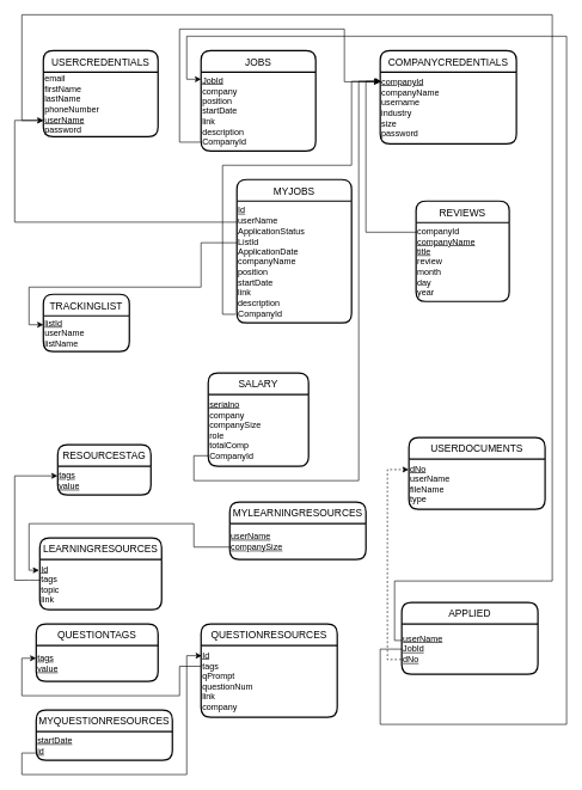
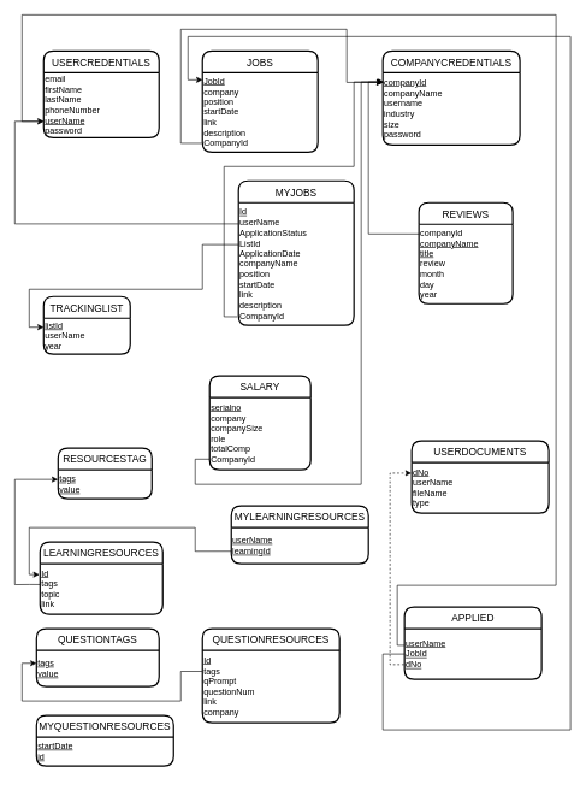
  <mxCell id="0" />
  <mxCell id="1" parent="0" />
  <mxCell id="2" value="USERCREDENTIALS" style="swimlane;childLayout=stackLayout;horizontal=1;startSize=30;horizontalStack=0;rounded=1;fontSize=14;fontStyle=0;strokeWidth=2;resizeParent=0;resizeLast=1;shadow=0;dashed=0;align=center;" vertex="1" parent="1"><mxGeometry x="60" y="70" width="160" height="120" as="geometry"><mxRectangle x="100" y="70" width="170" height="30" as="alternateBounds" /></mxGeometry></mxCell>
  <mxCell id="3" value="&lt;span&gt;email&lt;/span&gt;&lt;br style=&quot;padding: 0px ; margin: 0px&quot;&gt;&lt;span&gt;firstName&lt;/span&gt;&lt;br style=&quot;padding: 0px ; margin: 0px&quot;&gt;&lt;span&gt;lastName&lt;/span&gt;&lt;br style=&quot;padding: 0px ; margin: 0px&quot;&gt;&lt;span&gt;phoneNumber&lt;/span&gt;&lt;br style=&quot;padding: 0px ; margin: 0px&quot;&gt;&lt;span&gt;&lt;u&gt;userName&lt;/u&gt;&lt;/span&gt;&lt;br style=&quot;padding: 0px ; margin: 0px&quot;&gt;&lt;span&gt;password&lt;/span&gt;" style="text;html=1;strokeColor=none;fillColor=none;align=left;verticalAlign=middle;whiteSpace=wrap;rounded=0;" vertex="1" parent="2"><mxGeometry y="30" width="160" height="90" as="geometry" /></mxCell>
  <mxCell id="4" value="COMPANYCREDENTIALS" style="swimlane;childLayout=stackLayout;horizontal=1;startSize=30;horizontalStack=0;rounded=1;fontSize=14;fontStyle=0;strokeWidth=2;resizeParent=0;resizeLast=1;shadow=0;dashed=0;align=center;" vertex="1" parent="1"><mxGeometry x="530" y="70" width="190" height="130" as="geometry" /></mxCell>
  <mxCell id="5" value="&lt;div&gt;&lt;span&gt;&lt;u&gt;companyId&lt;/u&gt;&lt;/span&gt;&lt;/div&gt;&lt;div&gt;&lt;span&gt;companyName&lt;/span&gt;&lt;/div&gt;&lt;div&gt;&lt;span&gt;username&lt;/span&gt;&lt;/div&gt;&lt;div&gt;&lt;span&gt;industry&lt;/span&gt;&lt;/div&gt;&lt;div&gt;&lt;span&gt;size&lt;/span&gt;&lt;/div&gt;&lt;div&gt;&lt;span&gt;password&lt;/span&gt;&lt;/div&gt;" style="text;html=1;strokeColor=none;fillColor=none;align=left;verticalAlign=middle;whiteSpace=wrap;rounded=0;" vertex="1" parent="4"><mxGeometry y="30" width="190" height="100" as="geometry" /></mxCell>
  <mxCell id="6" value="TRACKINGLIST" style="swimlane;childLayout=stackLayout;horizontal=1;startSize=30;horizontalStack=0;rounded=1;fontSize=14;fontStyle=0;strokeWidth=2;resizeParent=0;resizeLast=1;shadow=0;dashed=0;align=center;" vertex="1" parent="1"><mxGeometry x="60" y="410" width="120" height="80" as="geometry" /></mxCell>
- <mxCell id="7" value="&lt;div&gt;&lt;u&gt;listId&lt;/u&gt;&lt;/div&gt;&lt;div&gt;userName&lt;/div&gt;&lt;div&gt;listName&lt;/div&gt;" style="text;html=1;strokeColor=none;fillColor=none;align=left;verticalAlign=middle;whiteSpace=wrap;rounded=0;" vertex="1" parent="6"><mxGeometry y="30" width="120" height="50" as="geometry" /></mxCell>
+ <mxCell id="7" value="&lt;div&gt;&lt;u&gt;listId&lt;/u&gt;&lt;/div&gt;&lt;div&gt;userName&lt;/div&gt;&lt;div&gt;year&lt;/div&gt;" style="text;html=1;strokeColor=none;fillColor=none;align=left;verticalAlign=middle;whiteSpace=wrap;rounded=0;" vertex="1" parent="6"><mxGeometry y="30" width="120" height="50" as="geometry" /></mxCell>
  <mxCell id="8" value="JOBS" style="swimlane;childLayout=stackLayout;horizontal=1;startSize=30;horizontalStack=0;rounded=1;fontSize=14;fontStyle=0;strokeWidth=2;resizeParent=0;resizeLast=1;shadow=0;dashed=0;align=center;" vertex="1" parent="1"><mxGeometry x="280" y="70" width="160" height="140" as="geometry"><mxRectangle x="100" y="70" width="170" height="30" as="alternateBounds" /></mxGeometry></mxCell>
  <mxCell id="9" value="&lt;u&gt;JobId&lt;/u&gt;&lt;br&gt;company&lt;br&gt;position&lt;br&gt;startDate&lt;br&gt;link&lt;br&gt;description&lt;br&gt;CompanyId" style="text;html=1;strokeColor=none;fillColor=none;align=left;verticalAlign=middle;whiteSpace=wrap;rounded=0;" vertex="1" parent="8"><mxGeometry y="30" width="160" height="110" as="geometry" /></mxCell>
  <mxCell id="10" style="edgeStyle=orthogonalEdgeStyle;rounded=0;orthogonalLoop=1;jettySize=auto;html=1;exitX=-0.005;exitY=0.889;exitDx=0;exitDy=0;entryX=0;entryY=0.135;entryDx=0;entryDy=0;entryPerimeter=0;elbow=vertical;exitPerimeter=0;" edge="1" parent="1" source="9" target="5"><mxGeometry relative="1" as="geometry"><Array as="points"><mxPoint x="250" y="198" /><mxPoint x="250" y="40" /><mxPoint x="480" y="40" /><mxPoint x="480" y="114" /></Array></mxGeometry></mxCell>
  <mxCell id="11" value="MYJOBS" style="swimlane;childLayout=stackLayout;horizontal=1;startSize=30;horizontalStack=0;rounded=1;fontSize=14;fontStyle=0;strokeWidth=2;resizeParent=0;resizeLast=1;shadow=0;dashed=0;align=center;" vertex="1" parent="1"><mxGeometry x="330" y="250" width="160" height="200" as="geometry"><mxRectangle x="100" y="70" width="170" height="30" as="alternateBounds" /></mxGeometry></mxCell>
  <mxCell id="12" value="&lt;u&gt;Id&lt;/u&gt;&lt;br&gt;userName&lt;br&gt;ApplicationStatus&lt;br&gt;ListId&lt;br&gt;ApplicationDate&lt;br&gt;companyName&lt;br&gt;position&lt;br&gt;startDate&lt;br&gt;link&lt;br&gt;description&lt;br&gt;CompanyId" style="text;html=1;strokeColor=none;fillColor=none;align=left;verticalAlign=middle;whiteSpace=wrap;rounded=0;" vertex="1" parent="11"><mxGeometry y="30" width="160" height="170" as="geometry" /></mxCell>
  <mxCell id="13" style="edgeStyle=orthogonalEdgeStyle;rounded=0;orthogonalLoop=1;jettySize=auto;html=1;entryX=0;entryY=0.25;entryDx=0;entryDy=0;elbow=vertical;exitX=-0.001;exitY=0.342;exitDx=0;exitDy=0;exitPerimeter=0;" edge="1" parent="1" source="12" target="7"><mxGeometry relative="1" as="geometry"><Array as="points"><mxPoint x="280" y="338" /><mxPoint x="280" y="400" /><mxPoint x="40" y="400" /><mxPoint x="40" y="452" /></Array></mxGeometry></mxCell>
  <mxCell id="14" style="edgeStyle=orthogonalEdgeStyle;rounded=0;orthogonalLoop=1;jettySize=auto;html=1;elbow=vertical;exitX=-0.01;exitY=0.929;exitDx=0;exitDy=0;exitPerimeter=0;" edge="1" parent="1" source="12"><mxGeometry relative="1" as="geometry"><mxPoint x="530" y="113" as="targetPoint" /><Array as="points"><mxPoint x="310" y="438" /><mxPoint x="310" y="230" /><mxPoint x="490" y="230" /><mxPoint x="490" y="113" /></Array></mxGeometry></mxCell>
  <mxCell id="15" style="edgeStyle=orthogonalEdgeStyle;rounded=0;orthogonalLoop=1;jettySize=auto;html=1;elbow=vertical;exitX=-0.003;exitY=0.173;exitDx=0;exitDy=0;exitPerimeter=0;entryX=0;entryY=0.75;entryDx=0;entryDy=0;" edge="1" parent="1" source="12" target="3"><mxGeometry relative="1" as="geometry"><mxPoint x="40" y="170" as="targetPoint" /><mxPoint x="330" y="300" as="sourcePoint" /><Array as="points"><mxPoint x="20" y="309" /><mxPoint x="20" y="167" /></Array></mxGeometry></mxCell>
  <mxCell id="16" value="SALARY" style="swimlane;childLayout=stackLayout;horizontal=1;startSize=30;horizontalStack=0;rounded=1;fontSize=14;fontStyle=0;strokeWidth=2;resizeParent=0;resizeLast=1;shadow=0;dashed=0;align=center;" vertex="1" parent="1"><mxGeometry x="290" y="520" width="140" height="130" as="geometry" /></mxCell>
  <mxCell id="17" value="&lt;div&gt;&lt;u&gt;serialno&lt;/u&gt;&lt;/div&gt;&lt;div&gt;company&lt;/div&gt;&lt;div&gt;companySize&lt;/div&gt;&lt;div&gt;role&lt;/div&gt;&lt;div&gt;totalComp&lt;/div&gt;&lt;div&gt;CompanyId&lt;/div&gt;" style="text;html=1;strokeColor=none;fillColor=none;align=left;verticalAlign=middle;whiteSpace=wrap;rounded=0;" vertex="1" parent="16"><mxGeometry y="30" width="140" height="100" as="geometry" /></mxCell>
  <mxCell id="18" style="edgeStyle=orthogonalEdgeStyle;rounded=0;orthogonalLoop=1;jettySize=auto;html=1;exitX=-0.001;exitY=0.852;exitDx=0;exitDy=0;elbow=vertical;entryX=-0.001;entryY=0.13;entryDx=0;entryDy=0;entryPerimeter=0;exitPerimeter=0;" edge="1" parent="1" source="17" target="5"><mxGeometry relative="1" as="geometry"><mxPoint x="610" y="670" as="targetPoint" /><Array as="points"><mxPoint x="270" y="635" /><mxPoint x="270" y="670" /><mxPoint x="500" y="670" /><mxPoint x="500" y="113" /></Array></mxGeometry></mxCell>
  <mxCell id="19" style="edgeStyle=orthogonalEdgeStyle;rounded=0;orthogonalLoop=1;jettySize=auto;html=1;elbow=vertical;exitX=0.003;exitY=0.122;exitDx=0;exitDy=0;exitPerimeter=0;entryX=0.008;entryY=0.135;entryDx=0;entryDy=0;entryPerimeter=0;" edge="1" parent="1" source="21" target="5"><mxGeometry relative="1" as="geometry"><mxPoint x="528" y="113" as="targetPoint" /><Array as="points"><mxPoint x="510" y="323" /><mxPoint x="510" y="113" /><mxPoint x="528" y="113" /></Array></mxGeometry></mxCell>
  <mxCell id="20" value="REVIEWS" style="swimlane;childLayout=stackLayout;horizontal=1;startSize=30;horizontalStack=0;rounded=1;fontSize=14;fontStyle=0;strokeWidth=2;resizeParent=0;resizeLast=1;shadow=0;dashed=0;align=center;" vertex="1" parent="1"><mxGeometry x="580" y="280" width="130" height="140" as="geometry" /></mxCell>
  <mxCell id="21" value="companyId&lt;br&gt;&lt;u&gt;companyName&lt;/u&gt;&lt;br&gt;&lt;u&gt;title&lt;/u&gt;&lt;br&gt;review&lt;br&gt;month&lt;br&gt;day&lt;br&gt;year" style="text;html=1;strokeColor=none;fillColor=none;align=left;verticalAlign=middle;whiteSpace=wrap;rounded=0;" vertex="1" parent="20"><mxGeometry y="30" width="130" height="110" as="geometry" /></mxCell>
  <mxCell id="22" value="RESOURCESTAG" style="swimlane;childLayout=stackLayout;horizontal=1;startSize=30;horizontalStack=0;rounded=1;fontSize=14;fontStyle=0;strokeWidth=2;resizeParent=0;resizeLast=1;shadow=0;dashed=0;align=center;" vertex="1" parent="1"><mxGeometry x="80.04" y="620" width="130" height="70" as="geometry" /></mxCell>
  <mxCell id="23" value="&lt;u&gt;tags&lt;br&gt;value&lt;/u&gt;" style="text;html=1;strokeColor=none;fillColor=none;align=left;verticalAlign=middle;whiteSpace=wrap;rounded=0;" vertex="1" parent="22"><mxGeometry y="30" width="130" height="40" as="geometry" /></mxCell>
  <mxCell id="24" value="LEARNINGRESOURCES" style="swimlane;childLayout=stackLayout;horizontal=1;startSize=30;horizontalStack=0;rounded=1;fontSize=14;fontStyle=0;strokeWidth=2;resizeParent=0;resizeLast=1;shadow=0;dashed=0;align=center;" vertex="1" parent="1"><mxGeometry x="55" y="750" width="170" height="100" as="geometry" /></mxCell>
  <mxCell id="25" value="&lt;u&gt;Id&lt;/u&gt;&lt;br&gt;tags&lt;br&gt;topic&lt;br&gt;link" style="text;html=1;strokeColor=none;fillColor=none;align=left;verticalAlign=middle;whiteSpace=wrap;rounded=0;" vertex="1" parent="24"><mxGeometry y="30" width="170" height="70" as="geometry" /></mxCell>
  <mxCell id="26" style="edgeStyle=orthogonalEdgeStyle;rounded=0;orthogonalLoop=1;jettySize=auto;html=1;exitX=-0.002;exitY=0.412;exitDx=0;exitDy=0;entryX=-0.002;entryY=0.333;entryDx=0;entryDy=0;elbow=vertical;entryPerimeter=0;exitPerimeter=0;" edge="1" parent="1" source="25" target="23"><mxGeometry relative="1" as="geometry"><Array as="points"><mxPoint x="40" y="809" /><mxPoint x="20" y="809" /><mxPoint x="20" y="663" /></Array></mxGeometry></mxCell>
  <mxCell id="27" value="MYLEARNINGRESOURCES" style="swimlane;childLayout=stackLayout;horizontal=1;startSize=30;horizontalStack=0;rounded=1;fontSize=14;fontStyle=0;strokeWidth=2;resizeParent=0;resizeLast=1;shadow=0;dashed=0;align=center;" vertex="1" parent="1"><mxGeometry x="320.04" y="700" width="190" height="80" as="geometry" /></mxCell>
- <mxCell id="28" value="&lt;u&gt;userName&lt;br&gt;companySize&lt;/u&gt;" style="text;html=1;strokeColor=none;fillColor=none;align=left;verticalAlign=middle;whiteSpace=wrap;rounded=0;" vertex="1" parent="27"><mxGeometry y="30" width="190" height="50" as="geometry" /></mxCell>
+ <mxCell id="28" value="&lt;u&gt;userName&lt;br&gt;learningId&lt;/u&gt;" style="text;html=1;strokeColor=none;fillColor=none;align=left;verticalAlign=middle;whiteSpace=wrap;rounded=0;" vertex="1" parent="27"><mxGeometry y="30" width="190" height="50" as="geometry" /></mxCell>
  <mxCell id="29" style="edgeStyle=orthogonalEdgeStyle;rounded=0;orthogonalLoop=1;jettySize=auto;html=1;exitX=-0.001;exitY=0.653;exitDx=0;exitDy=0;elbow=vertical;exitPerimeter=0;" edge="1" parent="1" source="28"><mxGeometry relative="1" as="geometry"><mxPoint x="54" y="795" as="targetPoint" /><Array as="points"><mxPoint x="270" y="763" /><mxPoint x="270" y="730" /><mxPoint x="40" y="730" /><mxPoint x="40" y="795" /><mxPoint x="54" y="795" /></Array></mxGeometry></mxCell>
  <mxCell id="30" value="QUESTIONTAGS" style="swimlane;childLayout=stackLayout;horizontal=1;startSize=30;horizontalStack=0;rounded=1;fontSize=14;fontStyle=0;strokeWidth=2;resizeParent=0;resizeLast=1;shadow=0;dashed=0;align=center;" vertex="1" parent="1"><mxGeometry x="50.02" y="870" width="170" height="80" as="geometry" /></mxCell>
  <mxCell id="31" value="&lt;u&gt;tags&lt;br&gt;value&lt;br&gt;&lt;/u&gt;" style="text;html=1;strokeColor=none;fillColor=none;align=left;verticalAlign=middle;whiteSpace=wrap;rounded=0;" vertex="1" parent="30"><mxGeometry y="30" width="170" height="50" as="geometry" /></mxCell>
  <mxCell id="32" value="QUESTIONRESOURCES" style="swimlane;childLayout=stackLayout;horizontal=1;startSize=30;horizontalStack=0;rounded=1;fontSize=14;fontStyle=0;strokeWidth=2;resizeParent=0;resizeLast=1;shadow=0;dashed=0;align=center;" vertex="1" parent="1"><mxGeometry x="280.02" y="870" width="190" height="130" as="geometry" /></mxCell>
  <mxCell id="33" value="&lt;u&gt;Id&lt;br&gt;&lt;/u&gt;tags&lt;br&gt;qPrompt&lt;br&gt;questionNum&lt;br&gt;link&lt;br&gt;company" style="text;html=1;strokeColor=none;fillColor=none;align=left;verticalAlign=middle;whiteSpace=wrap;rounded=0;" vertex="1" parent="32"><mxGeometry y="30" width="190" height="100" as="geometry" /></mxCell>
  <mxCell id="34" style="edgeStyle=orthogonalEdgeStyle;rounded=0;orthogonalLoop=1;jettySize=auto;html=1;exitX=-0.003;exitY=0.29;exitDx=0;exitDy=0;entryX=0;entryY=0.355;entryDx=0;entryDy=0;entryPerimeter=0;elbow=vertical;exitPerimeter=0;" edge="1" parent="1" source="33" target="31"><mxGeometry relative="1" as="geometry" /></mxCell>
  <mxCell id="35" value="MYQUESTIONRESOURCES" style="swimlane;childLayout=stackLayout;horizontal=1;startSize=30;horizontalStack=0;rounded=1;fontSize=14;fontStyle=0;strokeWidth=2;resizeParent=0;resizeLast=1;shadow=0;dashed=0;align=center;" vertex="1" parent="1"><mxGeometry x="50.02" y="990" width="190" height="70" as="geometry" /></mxCell>
  <mxCell id="36" value="&lt;u&gt;startDate&lt;br&gt;id&lt;br&gt;&lt;/u&gt;" style="text;html=1;strokeColor=none;fillColor=none;align=left;verticalAlign=middle;whiteSpace=wrap;rounded=0;" vertex="1" parent="35"><mxGeometry y="30" width="190" height="40" as="geometry" /></mxCell>
- <mxCell id="37" style="edgeStyle=orthogonalEdgeStyle;rounded=0;orthogonalLoop=1;jettySize=auto;html=1;exitX=0;exitY=0.75;exitDx=0;exitDy=0;elbow=vertical;entryX=0.005;entryY=0.142;entryDx=0;entryDy=0;entryPerimeter=0;" edge="1" parent="1" source="36" target="33"><mxGeometry relative="1" as="geometry"><mxPoint x="269.98" y="1010" as="targetPoint" /><Array as="points"><mxPoint x="29.98" y="1050" /><mxPoint x="29.98" y="1080" /><mxPoint x="259.98" y="1080" /><mxPoint x="259.98" y="914" /></Array></mxGeometry></mxCell>
  <mxCell id="38" value="USERDOCUMENTS" style="swimlane;childLayout=stackLayout;horizontal=1;startSize=30;horizontalStack=0;rounded=1;fontSize=14;fontStyle=0;strokeWidth=2;resizeParent=0;resizeLast=1;shadow=0;dashed=0;align=center;" vertex="1" parent="1"><mxGeometry x="570" y="610" width="190" height="100" as="geometry" /></mxCell>
  <mxCell id="39" value="&lt;u&gt;dNo&lt;br&gt;&lt;/u&gt;userName&lt;br&gt;fileName&lt;br&gt;type&lt;br&gt;" style="text;html=1;strokeColor=none;fillColor=none;align=left;verticalAlign=middle;whiteSpace=wrap;rounded=0;" vertex="1" parent="38"><mxGeometry y="30" width="190" height="70" as="geometry" /></mxCell>
  <mxCell id="40" style="edgeStyle=orthogonalEdgeStyle;rounded=0;orthogonalLoop=1;jettySize=auto;html=1;elbow=vertical;exitX=0;exitY=0.5;exitDx=0;exitDy=0;" edge="1" parent="1" source="42"><mxGeometry relative="1" as="geometry"><mxPoint x="280" y="110" as="targetPoint" /><Array as="points"><mxPoint x="530" y="905" /><mxPoint x="530" y="1010" /><mxPoint x="790" y="1010" /><mxPoint x="790" y="50" /><mxPoint x="260" y="50" /><mxPoint x="260" y="110" /><mxPoint x="280" y="110" /></Array></mxGeometry></mxCell>
  <mxCell id="41" value="APPLIED" style="swimlane;childLayout=stackLayout;horizontal=1;startSize=30;horizontalStack=0;rounded=1;fontSize=14;fontStyle=0;strokeWidth=2;resizeParent=0;resizeLast=1;shadow=0;dashed=0;align=center;" vertex="1" parent="1"><mxGeometry x="560" y="840" width="190" height="100" as="geometry" /></mxCell>
  <mxCell id="42" value="&lt;u&gt;userName&lt;br&gt;JobId&lt;br&gt;dNo&lt;/u&gt;" style="text;html=1;strokeColor=none;fillColor=none;align=left;verticalAlign=middle;whiteSpace=wrap;rounded=0;" vertex="1" parent="41"><mxGeometry y="30" width="190" height="70" as="geometry" /></mxCell>
  <mxCell id="43" style="edgeStyle=orthogonalEdgeStyle;rounded=0;orthogonalLoop=1;jettySize=auto;html=1;exitX=-0.004;exitY=0.708;exitDx=0;exitDy=0;entryX=-0.002;entryY=0.208;entryDx=0;entryDy=0;elbow=vertical;entryPerimeter=0;exitPerimeter=0;dashed=1;" edge="1" parent="1" source="42" target="39"><mxGeometry relative="1" as="geometry" /></mxCell>
  <mxCell id="44" style="edgeStyle=orthogonalEdgeStyle;rounded=0;orthogonalLoop=1;jettySize=auto;html=1;exitX=-0.001;exitY=0.329;exitDx=0;exitDy=0;entryX=0;entryY=0.75;entryDx=0;entryDy=0;elbow=vertical;exitPerimeter=0;endArrow=open;" edge="1" parent="1" source="42" target="3"><mxGeometry relative="1" as="geometry"><Array as="points"><mxPoint x="550" y="893" /><mxPoint x="550" y="810" /><mxPoint x="770" y="810" /><mxPoint x="770" y="20" /><mxPoint x="30" y="20" /><mxPoint x="30" y="168" /><mxPoint x="60" y="168" /></Array></mxGeometry></mxCell>
